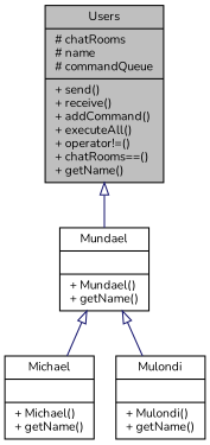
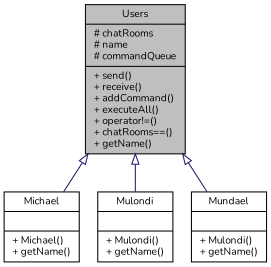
  digraph {
    fontname=Nunito
    node [color=black fillcolor=white fontname=Nunito fontsize=10 shape=record style=filled]
    edge [arrowtail=onormal color=midnightblue dir=back fontname=Nunito fontsize=10 labelfontname=Helvetica labelfontsize=10 style=solid]
    n1 [fillcolor=grey75 fontcolor=black height=0.2 label="{Users\n|# chatRooms\l# name\l# commandQueue\l|+ send()\l+ receive()\l+ addCommand()\l+ executeAll()\l+ operator!=()\l+ chatRooms==()\l+ getName()\l}" width=0.4]
    n2 [height=0.2 label="{Michael\n||+ Michael()\l+ getName()\l}" width=0.4]
    n3 [height=0.2 label="{Mulondi\n||+ Mulondi()\l+ getName()\l}" width=0.4]
-   n4 [height=0.2 label="{Mundael\n||+ Mundael()\l+ getName()\l}" width=0.4]
-   n4 -> n2
-   n4 -> n3
+   n4 [height=0.2 label="{Mundael\n||+ Mulondi()\l+ getName()\l}" width=0.4]
+   n1 -> n2
+   n1 -> n3
    n1 -> n4
  }
